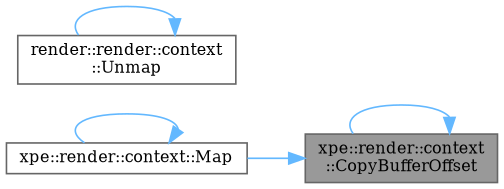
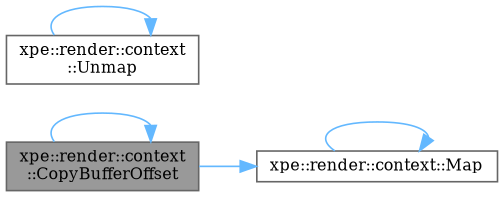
  digraph {
    fontname="DejaVu Serif"
    rankdir=LR
    node [color=grey40 fillcolor=white fontname="DejaVu Serif" fontsize=10 shape=box style=filled]
    edge [color=steelblue1 fontname="DejaVu Serif" fontsize=10 labelfontname=Helvetica labelfontsize=10 style=solid]
    n1 [color=gray40 fillcolor=grey60 fontcolor=black height=0.2 label="xpe::render::context\l::CopyBufferOffset" width=0.4]
    n2 [height=0.2 label="xpe::render::context::Map" width=0.4]
-   n3 [height=0.2 label="render::render::context\l::Unmap" width=0.4]
+   n3 [height=0.2 label="xpe::render::context\l::Unmap" width=0.4]
    n1 -> n1
-   n2 -> n1
+   n1 -> n2
    n2 -> n2
    n3 -> n3
  }
